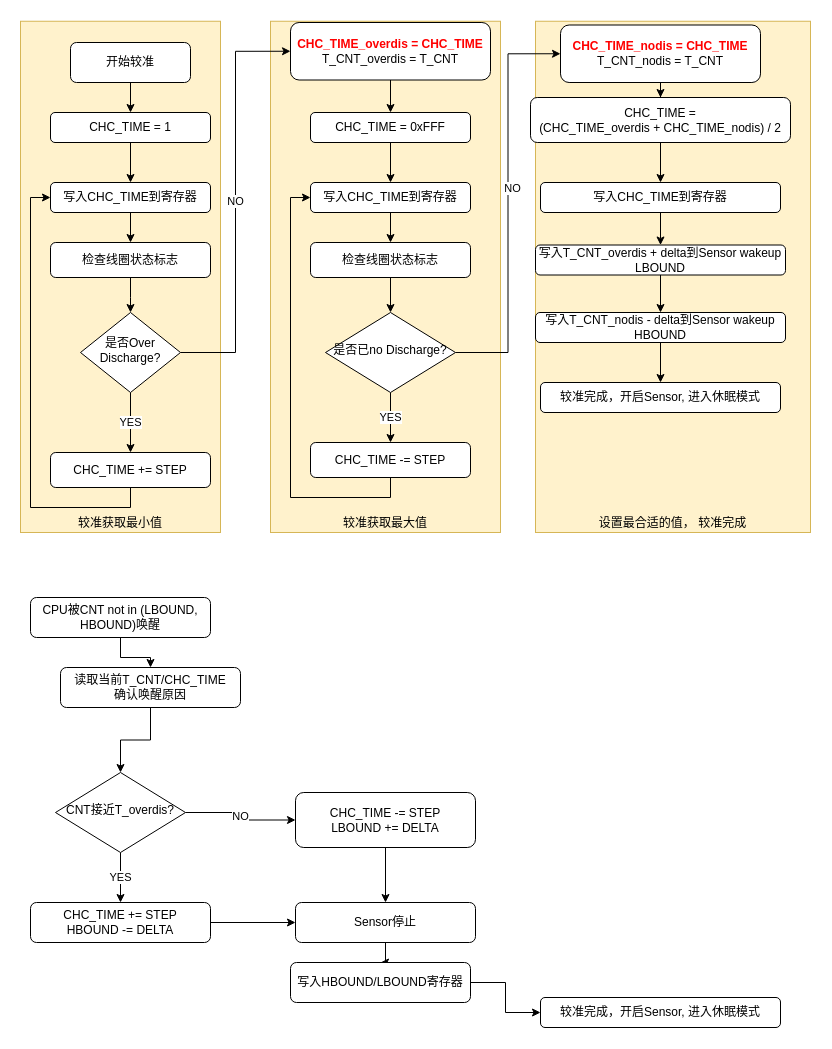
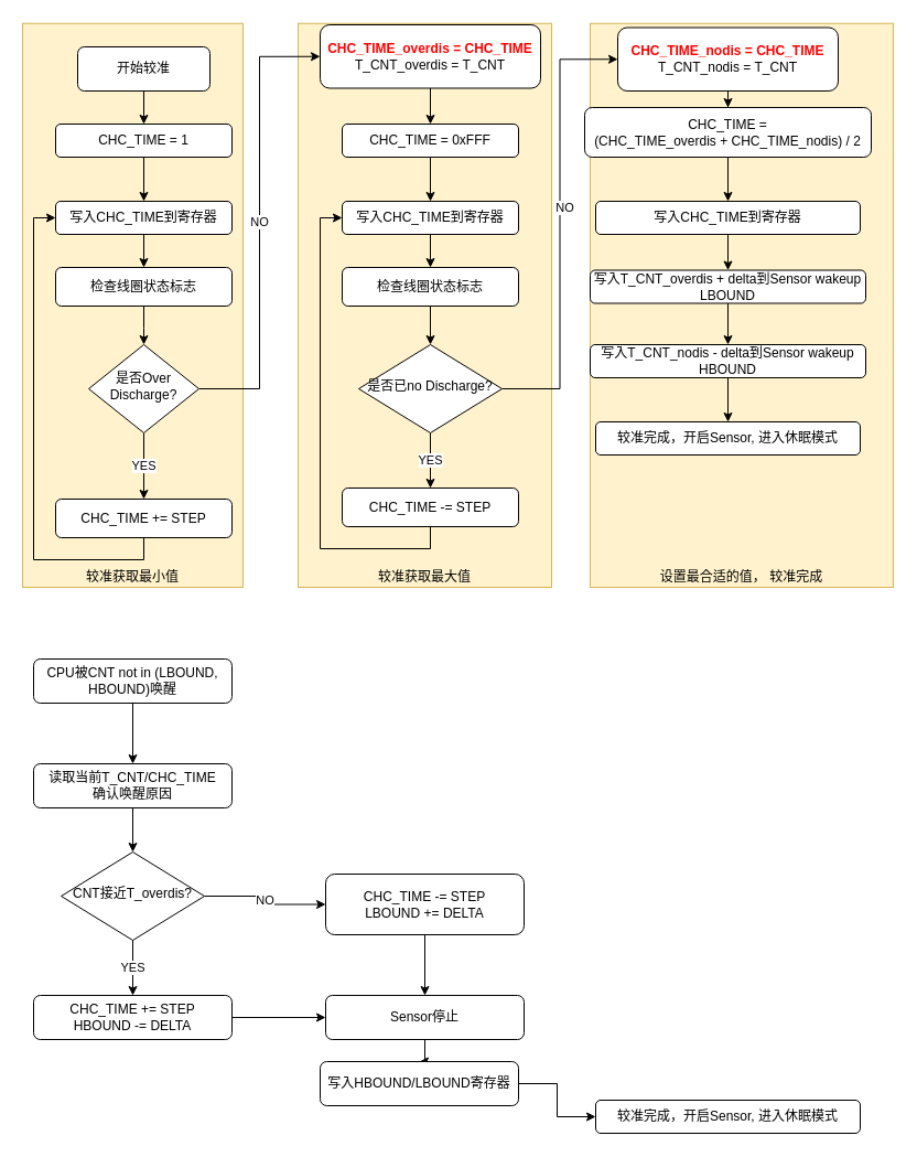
  <mxCell id="0" />
  <mxCell id="1" parent="0" />
  <mxCell id="2" value="设置最合适的值， 较准完成" style="rounded=0;whiteSpace=wrap;html=1;shadow=0;glass=0;strokeWidth=1;fillColor=#fff2cc;strokeColor=#d6b656;verticalAlign=bottom;" parent="1" vertex="1"><mxGeometry x="535" y="20.75" width="275" height="511.25" as="geometry" /></mxCell>
  <mxCell id="3" value="较准获取最大值" style="rounded=0;whiteSpace=wrap;html=1;shadow=0;glass=0;strokeWidth=1;fillColor=#fff2cc;strokeColor=#d6b656;verticalAlign=bottom;" parent="1" vertex="1"><mxGeometry x="270" y="20.75" width="230" height="511.25" as="geometry" /></mxCell>
  <mxCell id="4" value="较准获取最小值" style="rounded=0;whiteSpace=wrap;html=1;shadow=0;glass=0;strokeWidth=1;fillColor=#fff2cc;strokeColor=#d6b656;verticalAlign=bottom;" parent="1" vertex="1"><mxGeometry x="20" y="20.75" width="200" height="511.25" as="geometry" /></mxCell>
  <mxCell id="5" value="" style="edgeStyle=orthogonalEdgeStyle;rounded=0;orthogonalLoop=1;jettySize=auto;html=1;" parent="1" source="6" target="11" edge="1"><mxGeometry relative="1" as="geometry" /></mxCell>
  <mxCell id="6" value="开始较准" style="rounded=1;whiteSpace=wrap;html=1;fontSize=12;glass=0;strokeWidth=1;shadow=0;" parent="1" vertex="1"><mxGeometry x="70" y="42" width="120" height="40" as="geometry" /></mxCell>
  <mxCell id="7" value="YES" style="edgeStyle=orthogonalEdgeStyle;rounded=0;orthogonalLoop=1;jettySize=auto;html=1;entryX=0.5;entryY=0;entryDx=0;entryDy=0;" parent="1" source="9" target="17" edge="1"><mxGeometry relative="1" as="geometry"><mxPoint x="130" y="462" as="targetPoint" /></mxGeometry></mxCell>
  <mxCell id="8" value="NO" style="edgeStyle=orthogonalEdgeStyle;rounded=0;orthogonalLoop=1;jettySize=auto;html=1;exitX=1;exitY=0.5;exitDx=0;exitDy=0;entryX=0;entryY=0.5;entryDx=0;entryDy=0;" parent="1" source="9" target="19" edge="1"><mxGeometry relative="1" as="geometry" /></mxCell>
  <mxCell id="9" value="是否Over Discharge?" style="rhombus;whiteSpace=wrap;html=1;shadow=0;fontFamily=Helvetica;fontSize=12;align=center;strokeWidth=1;spacing=6;spacingTop=-4;" parent="1" vertex="1"><mxGeometry x="80" y="312" width="100" height="80" as="geometry" /></mxCell>
  <mxCell id="10" value="" style="edgeStyle=orthogonalEdgeStyle;rounded=0;orthogonalLoop=1;jettySize=auto;html=1;" parent="1" source="11" target="13" edge="1"><mxGeometry relative="1" as="geometry" /></mxCell>
  <mxCell id="11" value="CHC_TIME = 1" style="whiteSpace=wrap;html=1;rounded=1;shadow=0;strokeWidth=1;glass=0;" parent="1" vertex="1"><mxGeometry x="50" y="112" width="160" height="30" as="geometry" /></mxCell>
  <mxCell id="12" value="" style="edgeStyle=orthogonalEdgeStyle;rounded=0;orthogonalLoop=1;jettySize=auto;html=1;" parent="1" source="13" target="15" edge="1"><mxGeometry relative="1" as="geometry" /></mxCell>
  <mxCell id="13" value="写入CHC_TIME到寄存器" style="whiteSpace=wrap;html=1;rounded=1;shadow=0;strokeWidth=1;glass=0;" parent="1" vertex="1"><mxGeometry x="50" y="182" width="160" height="30" as="geometry" /></mxCell>
  <mxCell id="14" value="" style="edgeStyle=orthogonalEdgeStyle;rounded=0;orthogonalLoop=1;jettySize=auto;html=1;" parent="1" source="15" edge="1"><mxGeometry relative="1" as="geometry"><mxPoint x="130" y="312" as="targetPoint" /></mxGeometry></mxCell>
  <mxCell id="15" value="检查线圈状态标志" style="whiteSpace=wrap;html=1;rounded=1;shadow=0;strokeWidth=1;glass=0;" parent="1" vertex="1"><mxGeometry x="50" y="242" width="160" height="35" as="geometry" /></mxCell>
  <mxCell id="16" style="edgeStyle=orthogonalEdgeStyle;rounded=0;orthogonalLoop=1;jettySize=auto;html=1;exitX=0.5;exitY=1;exitDx=0;exitDy=0;entryX=0;entryY=0.5;entryDx=0;entryDy=0;" parent="1" source="17" target="13" edge="1"><mxGeometry relative="1" as="geometry" /></mxCell>
  <mxCell id="17" value="CHC_TIME += STEP" style="whiteSpace=wrap;html=1;rounded=1;shadow=0;strokeWidth=1;glass=0;" parent="1" vertex="1"><mxGeometry x="50" y="452" width="160" height="35" as="geometry" /></mxCell>
  <mxCell id="18" style="edgeStyle=orthogonalEdgeStyle;rounded=0;orthogonalLoop=1;jettySize=auto;html=1;exitX=0.5;exitY=1;exitDx=0;exitDy=0;" parent="1" source="19" target="21" edge="1"><mxGeometry relative="1" as="geometry" /></mxCell>
  <mxCell id="19" value="&lt;b&gt;&lt;font color=&quot;#ff0000&quot;&gt;CHC_TIME_overdis = CHC_TIME&lt;br&gt;&lt;/font&gt;&lt;/b&gt;T_CNT_overdis = T_CNT" style="whiteSpace=wrap;html=1;rounded=1;shadow=0;strokeWidth=1;glass=0;" parent="1" vertex="1"><mxGeometry x="290" y="22" width="200" height="57.5" as="geometry" /></mxCell>
  <mxCell id="20" style="edgeStyle=orthogonalEdgeStyle;rounded=0;orthogonalLoop=1;jettySize=auto;html=1;exitX=0.5;exitY=1;exitDx=0;exitDy=0;entryX=0.5;entryY=0;entryDx=0;entryDy=0;" parent="1" source="21" target="23" edge="1"><mxGeometry relative="1" as="geometry" /></mxCell>
  <mxCell id="21" value="CHC_TIME = 0xFFF" style="whiteSpace=wrap;html=1;rounded=1;shadow=0;strokeWidth=1;glass=0;" parent="1" vertex="1"><mxGeometry x="310" y="112" width="160" height="30" as="geometry" /></mxCell>
  <mxCell id="22" style="edgeStyle=orthogonalEdgeStyle;rounded=0;orthogonalLoop=1;jettySize=auto;html=1;exitX=0.5;exitY=1;exitDx=0;exitDy=0;entryX=0.5;entryY=0;entryDx=0;entryDy=0;" parent="1" source="23" target="25" edge="1"><mxGeometry relative="1" as="geometry" /></mxCell>
  <mxCell id="23" value="写入CHC_TIME到寄存器" style="whiteSpace=wrap;html=1;rounded=1;shadow=0;strokeWidth=1;glass=0;" parent="1" vertex="1"><mxGeometry x="310" y="182" width="160" height="30" as="geometry" /></mxCell>
  <mxCell id="24" style="edgeStyle=orthogonalEdgeStyle;rounded=0;orthogonalLoop=1;jettySize=auto;html=1;exitX=0.5;exitY=1;exitDx=0;exitDy=0;entryX=0.5;entryY=0;entryDx=0;entryDy=0;" parent="1" source="25" target="29" edge="1"><mxGeometry relative="1" as="geometry" /></mxCell>
  <mxCell id="25" value="检查线圈状态标志" style="whiteSpace=wrap;html=1;rounded=1;shadow=0;strokeWidth=1;glass=0;" parent="1" vertex="1"><mxGeometry x="310" y="242" width="160" height="35" as="geometry" /></mxCell>
  <mxCell id="26" value="YES" style="edgeStyle=orthogonalEdgeStyle;rounded=0;orthogonalLoop=1;jettySize=auto;html=1;exitX=0.5;exitY=1;exitDx=0;exitDy=0;entryX=0.5;entryY=0;entryDx=0;entryDy=0;" parent="1" source="29" target="31" edge="1"><mxGeometry relative="1" as="geometry" /></mxCell>
  <mxCell id="27" style="edgeStyle=orthogonalEdgeStyle;rounded=0;orthogonalLoop=1;jettySize=auto;html=1;exitX=1;exitY=0.5;exitDx=0;exitDy=0;entryX=0;entryY=0.5;entryDx=0;entryDy=0;" parent="1" source="29" target="33" edge="1"><mxGeometry relative="1" as="geometry" /></mxCell>
  <mxCell id="28" value="NO" style="edgeLabel;html=1;align=center;verticalAlign=middle;resizable=0;points=[];" parent="27" vertex="1" connectable="0"><mxGeometry x="0.077" y="-4" relative="1" as="geometry"><mxPoint as="offset" /></mxGeometry></mxCell>
  <mxCell id="29" value="是否已no Discharge?" style="rhombus;whiteSpace=wrap;html=1;shadow=0;fontFamily=Helvetica;fontSize=12;align=center;strokeWidth=1;spacing=6;spacingTop=-4;" parent="1" vertex="1"><mxGeometry x="325" y="312" width="130" height="80" as="geometry" /></mxCell>
  <mxCell id="30" style="edgeStyle=orthogonalEdgeStyle;rounded=0;orthogonalLoop=1;jettySize=auto;html=1;exitX=0.5;exitY=1;exitDx=0;exitDy=0;entryX=0;entryY=0.5;entryDx=0;entryDy=0;" parent="1" source="31" target="23" edge="1"><mxGeometry relative="1" as="geometry" /></mxCell>
  <mxCell id="31" value="CHC_TIME -= STEP" style="whiteSpace=wrap;html=1;rounded=1;shadow=0;strokeWidth=1;glass=0;" parent="1" vertex="1"><mxGeometry x="310" y="442" width="160" height="35" as="geometry" /></mxCell>
  <mxCell id="32" value="" style="edgeStyle=orthogonalEdgeStyle;rounded=0;orthogonalLoop=1;jettySize=auto;html=1;" parent="1" source="33" target="35" edge="1"><mxGeometry relative="1" as="geometry" /></mxCell>
  <mxCell id="33" value="&lt;b&gt;&lt;font color=&quot;#ff0000&quot;&gt;CHC_TIME_nodis = CHC_TIME&lt;br&gt;&lt;/font&gt;&lt;/b&gt;T_CNT_nodis = T_CNT" style="whiteSpace=wrap;html=1;rounded=1;shadow=0;strokeWidth=1;glass=0;" parent="1" vertex="1"><mxGeometry x="560" y="24.5" width="200" height="57.5" as="geometry" /></mxCell>
  <mxCell id="34" style="edgeStyle=orthogonalEdgeStyle;rounded=0;orthogonalLoop=1;jettySize=auto;html=1;exitX=0.5;exitY=1;exitDx=0;exitDy=0;entryX=0.5;entryY=0;entryDx=0;entryDy=0;" parent="1" source="35" target="37" edge="1"><mxGeometry relative="1" as="geometry" /></mxCell>
  <mxCell id="35" value="CHC_TIME = &lt;br&gt;(CHC_TIME_overdis + CHC_TIME_nodis) / 2" style="whiteSpace=wrap;html=1;rounded=1;shadow=0;strokeWidth=1;glass=0;" parent="1" vertex="1"><mxGeometry x="530" y="97" width="260" height="45" as="geometry" /></mxCell>
  <mxCell id="36" style="edgeStyle=orthogonalEdgeStyle;rounded=0;orthogonalLoop=1;jettySize=auto;html=1;exitX=0.5;exitY=1;exitDx=0;exitDy=0;" parent="1" source="37" target="39" edge="1"><mxGeometry relative="1" as="geometry" /></mxCell>
  <mxCell id="37" value="写入CHC_TIME到寄存器" style="whiteSpace=wrap;html=1;rounded=1;shadow=0;strokeWidth=1;glass=0;" parent="1" vertex="1"><mxGeometry x="540" y="182" width="240" height="30" as="geometry" /></mxCell>
  <mxCell id="38" style="edgeStyle=orthogonalEdgeStyle;rounded=0;orthogonalLoop=1;jettySize=auto;html=1;exitX=0.5;exitY=1;exitDx=0;exitDy=0;entryX=0.5;entryY=0;entryDx=0;entryDy=0;" parent="1" source="39" target="41" edge="1"><mxGeometry relative="1" as="geometry" /></mxCell>
  <mxCell id="39" value="写入T_CNT_overdis + delta到Sensor wakeup LBOUND" style="whiteSpace=wrap;html=1;rounded=1;shadow=0;strokeWidth=1;glass=0;" parent="1" vertex="1"><mxGeometry x="535" y="244.5" width="250" height="30" as="geometry" /></mxCell>
  <mxCell id="40" style="edgeStyle=orthogonalEdgeStyle;rounded=0;orthogonalLoop=1;jettySize=auto;html=1;exitX=0.5;exitY=1;exitDx=0;exitDy=0;entryX=0.5;entryY=0;entryDx=0;entryDy=0;" parent="1" source="41" target="42" edge="1"><mxGeometry relative="1" as="geometry" /></mxCell>
  <mxCell id="41" value="写入T_CNT_nodis - delta到Sensor wakeup HBOUND" style="whiteSpace=wrap;html=1;rounded=1;shadow=0;strokeWidth=1;glass=0;" parent="1" vertex="1"><mxGeometry x="535" y="312" width="250" height="30" as="geometry" /></mxCell>
  <mxCell id="42" value="较准完成，开启Sensor, 进入休眠模式" style="whiteSpace=wrap;html=1;rounded=1;shadow=0;strokeWidth=1;glass=0;" parent="1" vertex="1"><mxGeometry x="540" y="382" width="240" height="30" as="geometry" /></mxCell>
  <mxCell id="43" style="edgeStyle=orthogonalEdgeStyle;rounded=0;orthogonalLoop=1;jettySize=auto;html=1;exitX=0.5;exitY=1;exitDx=0;exitDy=0;" parent="1" source="44" target="46" edge="1"><mxGeometry relative="1" as="geometry" /></mxCell>
  <mxCell id="44" value="CPU被CNT not in (LBOUND, HBOUND)唤醒" style="rounded=1;whiteSpace=wrap;html=1;fontSize=12;glass=0;strokeWidth=1;shadow=0;" parent="1" vertex="1"><mxGeometry x="30" y="597" width="180" height="40" as="geometry" /></mxCell>
  <mxCell id="45" style="edgeStyle=orthogonalEdgeStyle;rounded=0;orthogonalLoop=1;jettySize=auto;html=1;exitX=0.5;exitY=1;exitDx=0;exitDy=0;" parent="1" source="46" target="49" edge="1"><mxGeometry relative="1" as="geometry" /></mxCell>
- <mxCell id="46" value="读取当前T_CNT/CHC_TIME&lt;br&gt;确认唤醒原因" style="rounded=1;whiteSpace=wrap;html=1;fontSize=12;glass=0;strokeWidth=1;shadow=0;" parent="1" vertex="1"><mxGeometry x="60" y="667" width="180" height="40" as="geometry" /></mxCell>
+ <mxCell id="46" value="读取当前T_CNT/CHC_TIME&lt;br&gt;确认唤醒原因" style="rounded=1;whiteSpace=wrap;html=1;fontSize=12;glass=0;strokeWidth=1;shadow=0;" parent="1" vertex="1"><mxGeometry x="30" y="692" width="180" height="40" as="geometry" /></mxCell>
  <mxCell id="47" value="YES" style="edgeStyle=orthogonalEdgeStyle;rounded=0;orthogonalLoop=1;jettySize=auto;html=1;exitX=0.5;exitY=1;exitDx=0;exitDy=0;entryX=0.5;entryY=0;entryDx=0;entryDy=0;" parent="1" source="49" target="51" edge="1"><mxGeometry relative="1" as="geometry" /></mxCell>
  <mxCell id="48" value="NO" style="edgeStyle=orthogonalEdgeStyle;rounded=0;orthogonalLoop=1;jettySize=auto;html=1;exitX=1;exitY=0.5;exitDx=0;exitDy=0;" parent="1" source="49" target="53" edge="1"><mxGeometry relative="1" as="geometry" /></mxCell>
  <mxCell id="49" value="CNT接近T_overdis?" style="rhombus;whiteSpace=wrap;html=1;shadow=0;fontFamily=Helvetica;fontSize=12;align=center;strokeWidth=1;spacing=6;spacingTop=-4;" parent="1" vertex="1"><mxGeometry x="55" y="772" width="130" height="80" as="geometry" /></mxCell>
  <mxCell id="50" style="edgeStyle=orthogonalEdgeStyle;rounded=0;orthogonalLoop=1;jettySize=auto;html=1;exitX=1;exitY=0.5;exitDx=0;exitDy=0;entryX=0;entryY=0.5;entryDx=0;entryDy=0;" parent="1" source="51" target="55" edge="1"><mxGeometry relative="1" as="geometry" /></mxCell>
  <mxCell id="51" value="CHC_TIME += STEP&lt;br&gt;HBOUND -= DELTA" style="rounded=1;whiteSpace=wrap;html=1;fontSize=12;glass=0;strokeWidth=1;shadow=0;" parent="1" vertex="1"><mxGeometry x="30" y="902" width="180" height="40" as="geometry" /></mxCell>
  <mxCell id="52" style="edgeStyle=orthogonalEdgeStyle;rounded=0;orthogonalLoop=1;jettySize=auto;html=1;exitX=0.5;exitY=1;exitDx=0;exitDy=0;entryX=0.5;entryY=0;entryDx=0;entryDy=0;" parent="1" source="53" target="55" edge="1"><mxGeometry relative="1" as="geometry" /></mxCell>
  <mxCell id="53" value="CHC_TIME -= STEP&lt;br&gt;LBOUND += DELTA" style="rounded=1;whiteSpace=wrap;html=1;fontSize=12;glass=0;strokeWidth=1;shadow=0;" parent="1" vertex="1"><mxGeometry x="295" y="792" width="180" height="55" as="geometry" /></mxCell>
  <mxCell id="54" style="edgeStyle=orthogonalEdgeStyle;rounded=0;orthogonalLoop=1;jettySize=auto;html=1;exitX=0.5;exitY=1;exitDx=0;exitDy=0;" parent="1" source="55" target="57" edge="1"><mxGeometry relative="1" as="geometry" /></mxCell>
  <mxCell id="55" value="Sensor停止" style="rounded=1;whiteSpace=wrap;html=1;fontSize=12;glass=0;strokeWidth=1;shadow=0;" parent="1" vertex="1"><mxGeometry x="295" y="902" width="180" height="40" as="geometry" /></mxCell>
  <mxCell id="56" style="edgeStyle=orthogonalEdgeStyle;rounded=0;orthogonalLoop=1;jettySize=auto;html=1;exitX=1;exitY=0.5;exitDx=0;exitDy=0;entryX=0;entryY=0.5;entryDx=0;entryDy=0;" edge="1" parent="1" source="57" target="58"><mxGeometry relative="1" as="geometry" /></mxCell>
  <mxCell id="57" value="写入HBOUND/LBOUND寄存器" style="rounded=1;whiteSpace=wrap;html=1;fontSize=12;glass=0;strokeWidth=1;shadow=0;" parent="1" vertex="1"><mxGeometry x="290" y="962" width="180" height="40" as="geometry" /></mxCell>
  <mxCell id="58" value="较准完成，开启Sensor, 进入休眠模式" style="whiteSpace=wrap;html=1;rounded=1;shadow=0;strokeWidth=1;glass=0;" vertex="1" parent="1"><mxGeometry x="540" y="997" width="240" height="30" as="geometry" /></mxCell>
